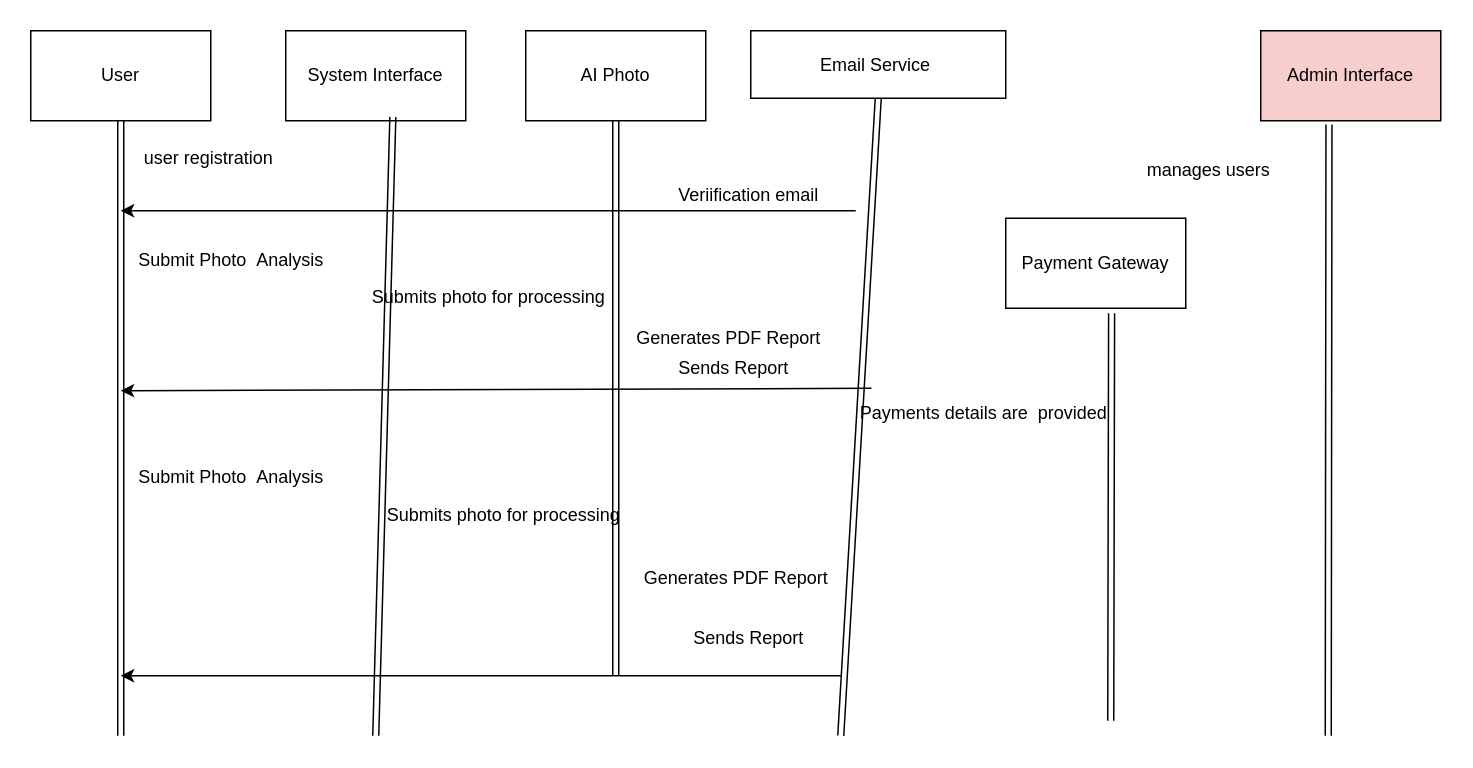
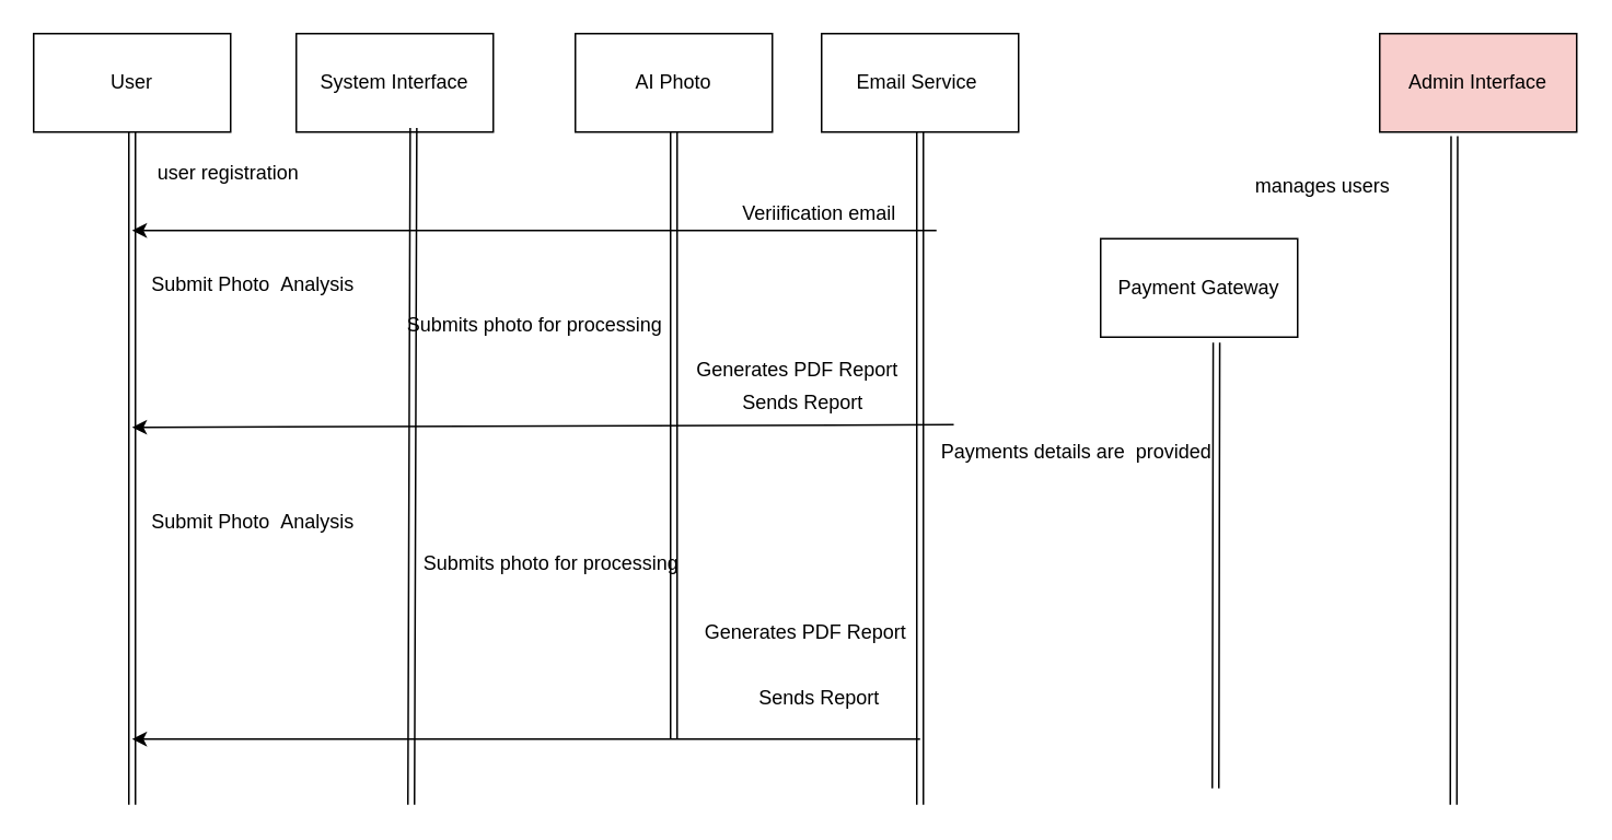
  <mxCell id="0" />
  <mxCell id="1" parent="0" />
- <mxCell id="2" value="Email Service&amp;nbsp;" style="rounded=0;whiteSpace=wrap;html=1;" vertex="1" parent="1"><mxGeometry x="500" y="20" width="170" height="45" as="geometry" /></mxCell>
+ <mxCell id="2" value="Email Service&amp;nbsp;" style="rounded=0;whiteSpace=wrap;html=1;" vertex="1" parent="1"><mxGeometry x="500" y="20" width="120" height="60" as="geometry" /></mxCell>
  <mxCell id="3" value="AI Photo" style="rounded=0;whiteSpace=wrap;html=1;" vertex="1" parent="1"><mxGeometry x="350" y="20" width="120" height="60" as="geometry" /></mxCell>
- <mxCell id="4" value="System Interface" style="rounded=0;whiteSpace=wrap;html=1;" vertex="1" parent="1"><mxGeometry x="190" y="20" width="120" height="60" as="geometry" /></mxCell>
+ <mxCell id="4" value="System Interface" style="rounded=0;whiteSpace=wrap;html=1;" vertex="1" parent="1"><mxGeometry x="180" y="20" width="120" height="60" as="geometry" /></mxCell>
  <mxCell id="5" value="User" style="rounded=0;whiteSpace=wrap;html=1;" vertex="1" parent="1"><mxGeometry x="20" y="20" width="120" height="60" as="geometry" /></mxCell>
  <mxCell id="6" value="Admin Interface" style="rounded=0;whiteSpace=wrap;html=1;fillColor=#f8cecc;" vertex="1" parent="1"><mxGeometry x="840" y="20" width="120" height="60" as="geometry" /></mxCell>
  <mxCell id="7" value="Payment Gateway" style="rounded=0;whiteSpace=wrap;html=1;" vertex="1" parent="1"><mxGeometry x="670" y="145" width="120" height="60" as="geometry" /></mxCell>
  <mxCell id="8" value="" style="shape=link;html=1;rounded=0;exitX=0.379;exitY=1.042;exitDx=0;exitDy=0;exitPerimeter=0;" edge="1" parent="1" source="6"><mxGeometry width="100" relative="1" as="geometry"><mxPoint x="850" y="140" as="sourcePoint" /><mxPoint x="885" y="490" as="targetPoint" /></mxGeometry></mxCell>
  <mxCell id="9" value="" style="shape=link;html=1;rounded=0;exitX=0.588;exitY=1.056;exitDx=0;exitDy=0;exitPerimeter=0;" edge="1" parent="1" source="7"><mxGeometry width="100" relative="1" as="geometry"><mxPoint x="670" y="140" as="sourcePoint" /><mxPoint x="740" y="480" as="targetPoint" /></mxGeometry></mxCell>
  <mxCell id="10" value="" style="shape=link;html=1;rounded=0;exitX=0.5;exitY=1;exitDx=0;exitDy=0;" edge="1" parent="1" source="2"><mxGeometry width="100" relative="1" as="geometry"><mxPoint x="520" y="130" as="sourcePoint" /><mxPoint x="560" y="490" as="targetPoint" /></mxGeometry></mxCell>
  <mxCell id="11" value="" style="shape=link;html=1;rounded=0;exitX=0.5;exitY=1;exitDx=0;exitDy=0;" edge="1" parent="1" source="3"><mxGeometry width="100" relative="1" as="geometry"><mxPoint x="360" y="130" as="sourcePoint" /><mxPoint x="410" y="450" as="targetPoint" /></mxGeometry></mxCell>
  <mxCell id="12" value="" style="shape=link;html=1;rounded=0;exitX=0.595;exitY=0.958;exitDx=0;exitDy=0;exitPerimeter=0;" edge="1" parent="1" source="4"><mxGeometry width="100" relative="1" as="geometry"><mxPoint x="190" y="130" as="sourcePoint" /><mxPoint x="250" y="490" as="targetPoint" /></mxGeometry></mxCell>
  <mxCell id="13" value="" style="shape=link;html=1;rounded=0;exitX=0.5;exitY=1;exitDx=0;exitDy=0;" edge="1" parent="1" source="5"><mxGeometry width="100" relative="1" as="geometry"><mxPoint x="70" y="120" as="sourcePoint" /><mxPoint x="80" y="490" as="targetPoint" /></mxGeometry></mxCell>
  <mxCell id="14" value="user registration&amp;nbsp;" style="text;html=1;align=center;verticalAlign=middle;resizable=0;points=[];autosize=1;strokeColor=none;fillColor=none;" vertex="1" parent="1"><mxGeometry x="85" y="90" width="110" height="30" as="geometry" /></mxCell>
  <mxCell id="15" value="&lt;br&gt;&lt;div&gt;Submit Photo &amp;nbsp;Analysis&amp;nbsp;&lt;/div&gt;" style="text;html=1;align=center;verticalAlign=middle;resizable=0;points=[];autosize=1;strokeColor=none;fillColor=none;" vertex="1" parent="1"><mxGeometry x="80" y="145" width="150" height="40" as="geometry" /></mxCell>
  <mxCell id="16" value="Submits photo for processing&lt;div&gt;&lt;br&gt;&lt;/div&gt;" style="text;html=1;align=center;verticalAlign=middle;resizable=0;points=[];autosize=1;strokeColor=none;fillColor=none;" vertex="1" parent="1"><mxGeometry x="235" y="185" width="180" height="40" as="geometry" /></mxCell>
  <mxCell id="17" value="Generates PDF Report" style="text;html=1;align=center;verticalAlign=middle;resizable=0;points=[];autosize=1;strokeColor=none;fillColor=none;" vertex="1" parent="1"><mxGeometry x="410" y="210" width="150" height="30" as="geometry" /></mxCell>
  <mxCell id="18" value="Sends Report&amp;nbsp;" style="text;html=1;align=center;verticalAlign=middle;resizable=0;points=[];autosize=1;strokeColor=none;fillColor=none;" vertex="1" parent="1"><mxGeometry x="440" y="230" width="100" height="30" as="geometry" /></mxCell>
  <mxCell id="19" value="Payments details are &amp;nbsp;provided" style="text;html=1;align=center;verticalAlign=middle;resizable=0;points=[];autosize=1;strokeColor=none;fillColor=none;" vertex="1" parent="1"><mxGeometry x="560" y="260" width="190" height="30" as="geometry" /></mxCell>
  <mxCell id="20" value="Veriification email&amp;nbsp;" style="text;html=1;align=center;verticalAlign=middle;resizable=0;points=[];autosize=1;strokeColor=none;fillColor=none;" vertex="1" parent="1"><mxGeometry x="440" y="115" width="120" height="30" as="geometry" /></mxCell>
  <mxCell id="21" value="&lt;br&gt;&lt;div&gt;Submit Photo &amp;nbsp;Analysis&amp;nbsp;&lt;/div&gt;" style="text;html=1;align=center;verticalAlign=middle;resizable=0;points=[];autosize=1;strokeColor=none;fillColor=none;" vertex="1" parent="1"><mxGeometry x="80" y="290" width="150" height="40" as="geometry" /></mxCell>
  <mxCell id="22" value="Submits photo for processing&lt;div&gt;&lt;br&gt;&lt;/div&gt;" style="text;html=1;align=center;verticalAlign=middle;resizable=0;points=[];autosize=1;strokeColor=none;fillColor=none;" vertex="1" parent="1"><mxGeometry x="245" y="330" width="180" height="40" as="geometry" /></mxCell>
  <mxCell id="23" value="Generates PDF Report" style="text;html=1;align=center;verticalAlign=middle;resizable=0;points=[];autosize=1;strokeColor=none;fillColor=none;" vertex="1" parent="1"><mxGeometry x="415" y="370" width="150" height="30" as="geometry" /></mxCell>
  <mxCell id="24" value="Sends Report&amp;nbsp;" style="text;html=1;align=center;verticalAlign=middle;resizable=0;points=[];autosize=1;strokeColor=none;fillColor=none;" vertex="1" parent="1"><mxGeometry x="450" y="410" width="100" height="30" as="geometry" /></mxCell>
  <mxCell id="25" value="" style="endArrow=classic;html=1;rounded=0;" edge="1" parent="1"><mxGeometry width="50" height="50" relative="1" as="geometry"><mxPoint x="570" y="140" as="sourcePoint" /><mxPoint x="80" y="140" as="targetPoint" /></mxGeometry></mxCell>
  <mxCell id="26" value="" style="endArrow=classic;html=1;rounded=0;exitX=0.108;exitY=-0.055;exitDx=0;exitDy=0;exitPerimeter=0;" edge="1" parent="1" source="19"><mxGeometry width="50" height="50" relative="1" as="geometry"><mxPoint x="450" y="200" as="sourcePoint" /><mxPoint x="80" y="260" as="targetPoint" /></mxGeometry></mxCell>
  <mxCell id="27" value="" style="endArrow=classic;html=1;rounded=0;" edge="1" parent="1"><mxGeometry width="50" height="50" relative="1" as="geometry"><mxPoint x="560" y="450" as="sourcePoint" /><mxPoint x="80" y="450" as="targetPoint" /></mxGeometry></mxCell>
  <mxCell id="28" value="manages users" style="text;html=1;align=center;verticalAlign=middle;resizable=0;points=[];autosize=1;strokeColor=none;fillColor=none;" vertex="1" parent="1"><mxGeometry x="750" y="98" width="110" height="30" as="geometry" /></mxCell>
